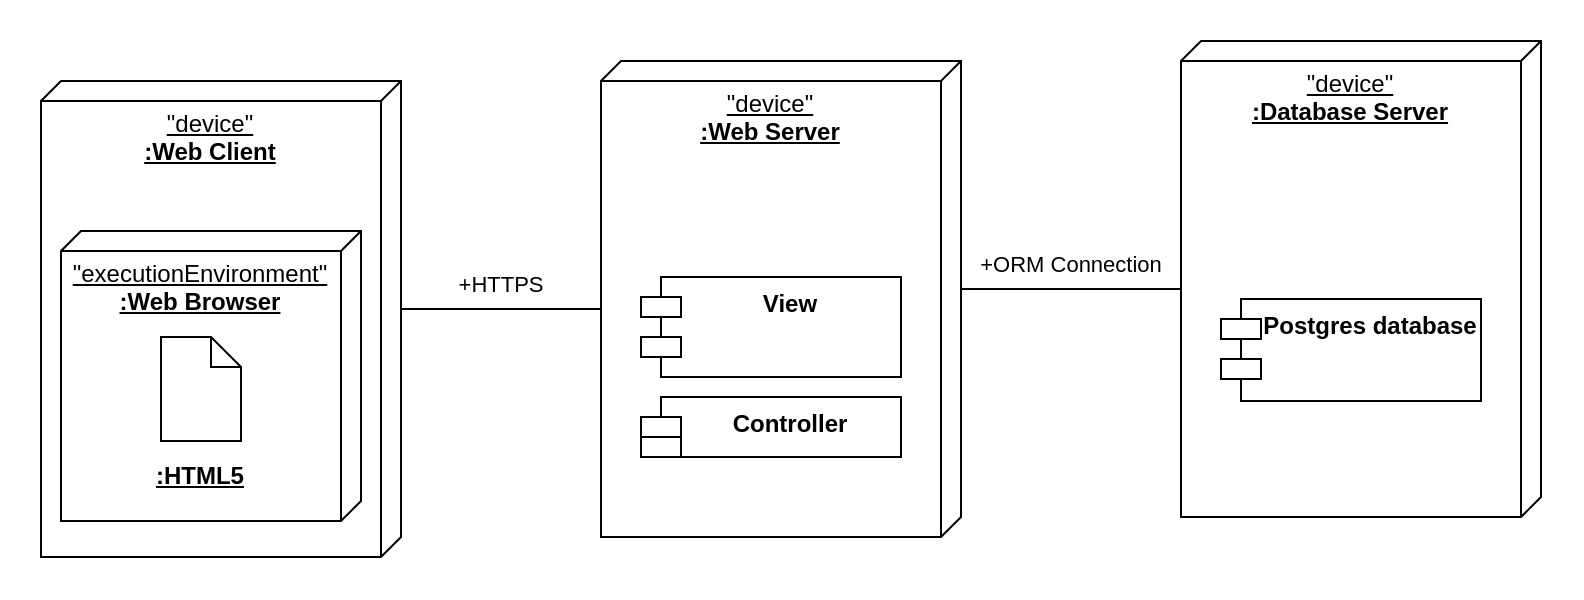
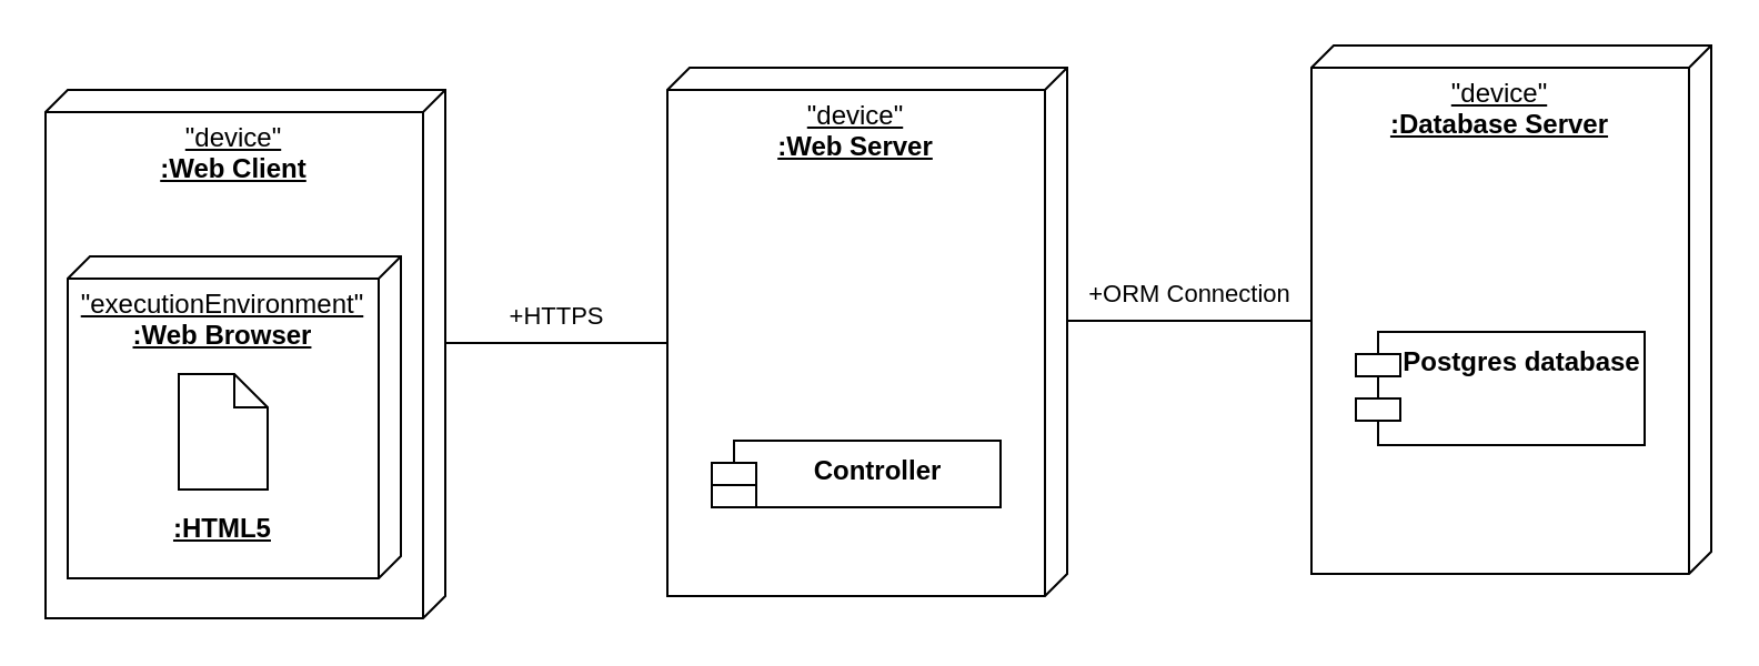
  <mxCell id="0" />
  <mxCell id="1" parent="0" />
  <mxCell id="2" value="" style="group" vertex="1" connectable="0" parent="1"><mxGeometry x="590" y="20" width="180" height="238" as="geometry" /></mxCell>
  <mxCell id="3" value="&lt;font&gt;&quot;device&quot;&lt;/font&gt;&lt;br&gt;&lt;b&gt;:Database Server&lt;/b&gt;" style="verticalAlign=top;align=center;spacingTop=8;spacingLeft=2;spacingRight=12;shape=cube;size=10;direction=south;fontStyle=4;html=1;whiteSpace=wrap;" vertex="1" parent="2"><mxGeometry width="180" height="238" as="geometry" /></mxCell>
  <mxCell id="4" value="&lt;b&gt;Postgres database&lt;/b&gt;" style="shape=module;align=left;spacingLeft=20;align=center;verticalAlign=top;whiteSpace=wrap;html=1;" vertex="1" parent="2"><mxGeometry x="20" y="129" width="130" height="51" as="geometry" /></mxCell>
  <mxCell id="5" value="&quot;device&quot;&lt;div&gt;&lt;b&gt;:Web Server&lt;/b&gt;&lt;/div&gt;" style="verticalAlign=top;align=center;spacingTop=8;spacingLeft=2;spacingRight=12;shape=cube;size=10;direction=south;fontStyle=4;html=1;whiteSpace=wrap;" vertex="1" parent="1"><mxGeometry x="300" y="30" width="180" height="238" as="geometry" /></mxCell>
- <mxCell id="6" value="&lt;b&gt;View&lt;/b&gt;" style="shape=module;align=left;spacingLeft=20;align=center;verticalAlign=top;whiteSpace=wrap;html=1;" vertex="1" parent="1"><mxGeometry x="320" y="138" width="130" height="50" as="geometry" /></mxCell>
  <mxCell id="7" value="&lt;b&gt;Controller&lt;/b&gt;" style="shape=module;align=left;spacingLeft=20;align=center;verticalAlign=top;whiteSpace=wrap;html=1;" vertex="1" parent="1"><mxGeometry x="320" y="198" width="130" height="30" as="geometry" /></mxCell>
  <mxCell id="8" value="" style="group" vertex="1" connectable="0" parent="1"><mxGeometry x="20" y="40" width="180" height="238" as="geometry" /></mxCell>
  <mxCell id="9" value="&lt;font&gt;&quot;device&quot;&lt;/font&gt;&lt;br&gt;&lt;b&gt;:Web Client&lt;/b&gt;" style="verticalAlign=top;align=center;spacingTop=8;spacingLeft=2;spacingRight=12;shape=cube;size=10;direction=south;fontStyle=4;html=1;whiteSpace=wrap;" vertex="1" parent="8"><mxGeometry width="180" height="238" as="geometry" /></mxCell>
  <mxCell id="10" value="&lt;div&gt;&quot;executionEnvironment&quot;&lt;/div&gt;&lt;div&gt;&lt;b&gt;:Web Browser&lt;/b&gt;&lt;/div&gt;&lt;div&gt;&lt;b&gt;&lt;br&gt;&lt;/b&gt;&lt;/div&gt;&lt;div&gt;&lt;b&gt;&lt;br&gt;&lt;/b&gt;&lt;/div&gt;&lt;div&gt;&lt;b&gt;&lt;br&gt;&lt;/b&gt;&lt;/div&gt;&lt;div&gt;&lt;b&gt;&lt;br&gt;&lt;/b&gt;&lt;/div&gt;&lt;div&gt;&lt;b&gt;&lt;br&gt;&lt;/b&gt;&lt;/div&gt;&lt;div&gt;&lt;b&gt;:HTML5&lt;/b&gt;&lt;/div&gt;" style="verticalAlign=top;align=center;spacingTop=8;spacingLeft=2;spacingRight=12;shape=cube;size=10;direction=south;fontStyle=4;html=1;whiteSpace=wrap;" vertex="1" parent="8"><mxGeometry x="10" y="75" width="150" height="145" as="geometry" /></mxCell>
  <mxCell id="11" value="" style="shape=note2;boundedLbl=1;whiteSpace=wrap;html=1;size=15;verticalAlign=top;align=center;" vertex="1" parent="8"><mxGeometry x="60" y="128" width="40" height="52" as="geometry" /></mxCell>
  <mxCell id="12" value="&lt;div&gt;+HTTPS&lt;/div&gt;" style="endArrow=none;html=1;endSize=12;startArrow=none;startSize=14;startFill=0;edgeStyle=orthogonalEdgeStyle;align=center;verticalAlign=bottom;endFill=0;exitX=0;exitY=0;exitDx=114;exitDy=0;exitPerimeter=0;entryX=0;entryY=0;entryDx=124;entryDy=180;entryPerimeter=0;" edge="1" parent="1" source="9" target="5"><mxGeometry y="3" relative="1" as="geometry"><mxPoint x="160" y="350" as="sourcePoint" /><mxPoint x="320" y="350" as="targetPoint" /><mxPoint as="offset" /></mxGeometry></mxCell>
  <mxCell id="13" value="&lt;div&gt;+ORM Connection&lt;/div&gt;" style="endArrow=none;html=1;endSize=12;startArrow=none;startSize=14;startFill=0;edgeStyle=orthogonalEdgeStyle;align=center;verticalAlign=bottom;endFill=0;exitX=0;exitY=0;exitDx=114;exitDy=0;exitPerimeter=0;entryX=0;entryY=0;entryDx=124;entryDy=180;entryPerimeter=0;" edge="1" parent="1" source="5" target="3"><mxGeometry y="3" relative="1" as="geometry"><mxPoint x="210" y="164" as="sourcePoint" /><mxPoint x="280" y="270" as="targetPoint" /><mxPoint as="offset" /></mxGeometry></mxCell>
